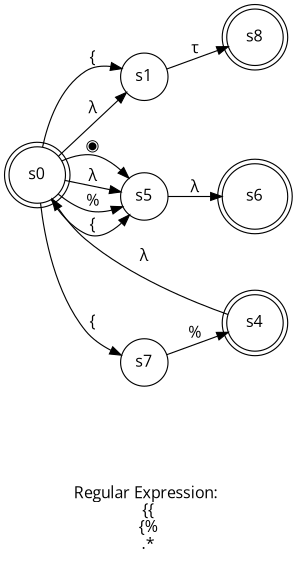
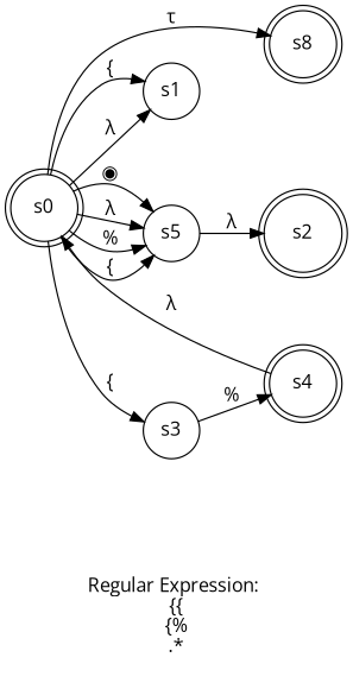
  digraph {
    fontname="Open Sans"
    label="Regular Expression: \n{{\n{%\n.*\n\n"
    rankdir=LR
    node [fontname="Open Sans" shape=doublecircle]
    edge [fontname="Open Sans"]
    s1 [shape=circle]
    s0
-   s3 [shape=circle label=s7]
+   s3 [shape=circle]
    s5 [shape=circle]
    n5 [label=s8]
    s4
-   s6
-   s1 -> n5 [label="τ"]
+   s6 [label=s2]
+   s0 -> n5 [label="τ"]
    s0 -> s1 [label="{"]
    s0 -> s1 [label="λ"]
    s0 -> s3 [label="{"]
    s0 -> s5 [label="◉"]
    s0 -> s5 [label="λ"]
    s0 -> s5 [label="%"]
    s0 -> s5 [label="{"]
    s3 -> s4 [label="%"]
    s5 -> s6 [label="λ"]
    s4 -> s0 [label="λ"]
  }
